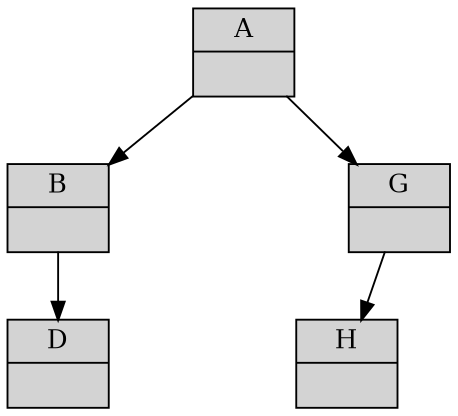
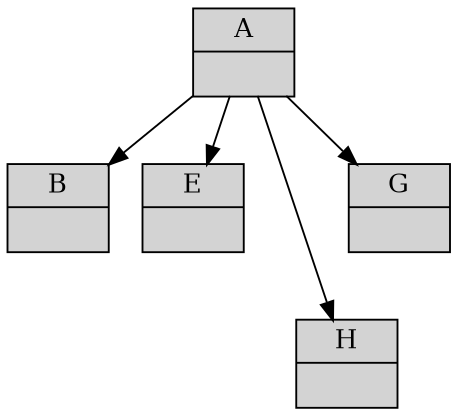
  digraph {
    node [fillcolor=lightgrey shape=record style=filled]
    edge [color=black constraint=true style=solid weight=100]
    n1 [label="{ A| }"]
    n2 [label="{ B| }"]
+   n3 [label="{ E| }"]
    n4 [label="{ H| }"]
    n5 [label="{ G| }"]
-   n6 [label="{ D| }"]
    n1 -> n2
-   n5 -> n4
+   n1 -> n3
+   n1 -> n4
    n1 -> n5
-   n2 -> n6
  }
